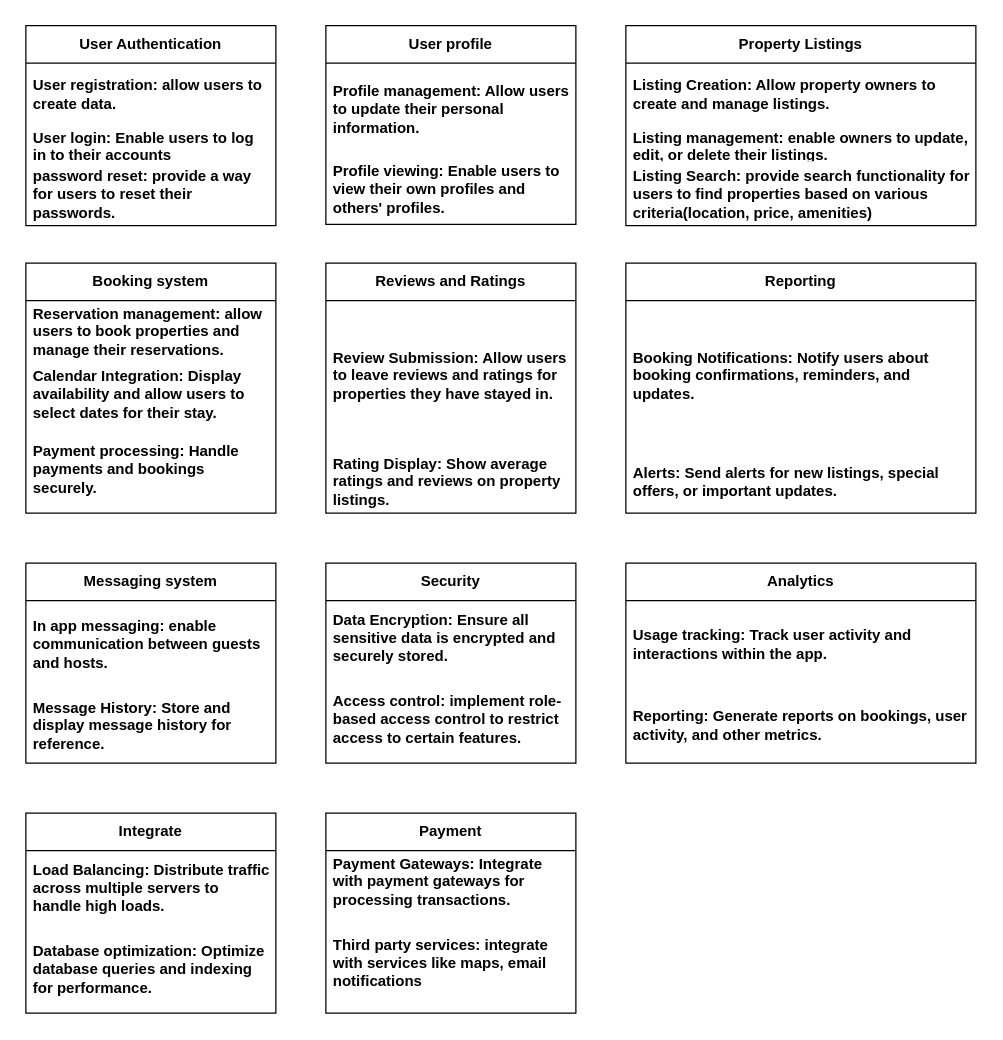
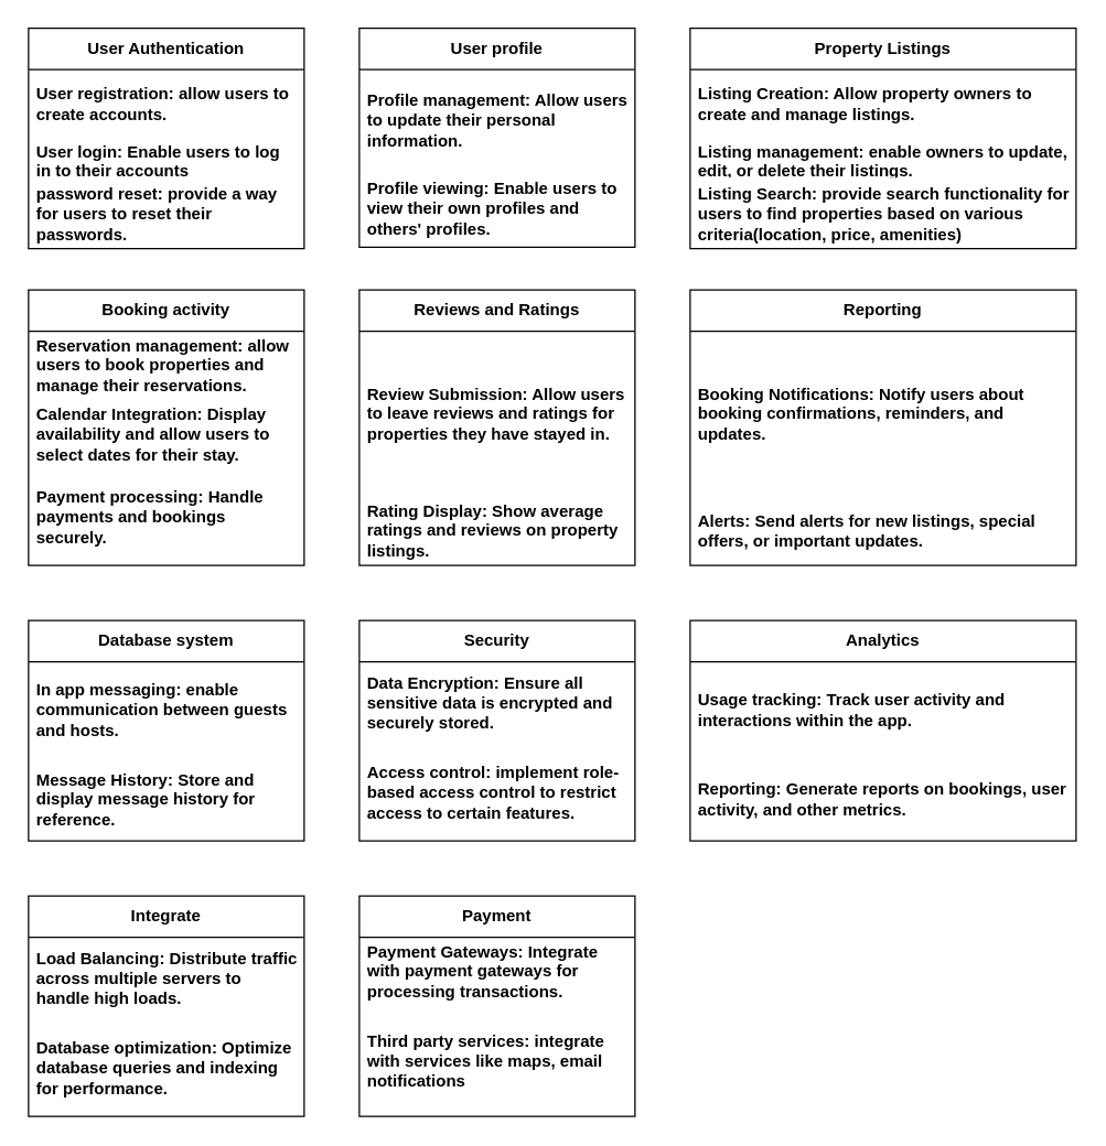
  <mxCell id="0" />
  <mxCell id="1" parent="0" />
  <mxCell id="2" value="User Authentication" style="swimlane;fontStyle=1;childLayout=stackLayout;horizontal=1;startSize=30;horizontalStack=0;resizeParent=1;resizeParentMax=0;resizeLast=0;collapsible=1;marginBottom=0;whiteSpace=wrap;html=1;" vertex="1" parent="1"><mxGeometry x="20" y="20" width="200" height="160" as="geometry" /></mxCell>
- <mxCell id="3" value="User registration: allow users to create data." style="text;strokeColor=none;fillColor=none;align=left;verticalAlign=middle;spacingLeft=4;spacingRight=4;overflow=hidden;points=[[0,0.5],[1,0.5]];portConstraint=eastwest;rotatable=0;whiteSpace=wrap;html=1;fontStyle=1" vertex="1" parent="2"><mxGeometry y="30" width="200" height="50" as="geometry" /></mxCell>
+ <mxCell id="3" value="User registration: allow users to create accounts." style="text;strokeColor=none;fillColor=none;align=left;verticalAlign=middle;spacingLeft=4;spacingRight=4;overflow=hidden;points=[[0,0.5],[1,0.5]];portConstraint=eastwest;rotatable=0;whiteSpace=wrap;html=1;fontStyle=1" vertex="1" parent="2"><mxGeometry y="30" width="200" height="50" as="geometry" /></mxCell>
  <mxCell id="4" value="User login: Enable users to log in to their accounts" style="text;strokeColor=none;fillColor=none;align=left;verticalAlign=middle;spacingLeft=4;spacingRight=4;overflow=hidden;points=[[0,0.5],[1,0.5]];portConstraint=eastwest;rotatable=0;whiteSpace=wrap;html=1;fontStyle=1" vertex="1" parent="2"><mxGeometry y="80" width="200" height="30" as="geometry" /></mxCell>
  <mxCell id="5" value="&lt;b&gt;password reset: provide a way for users to reset their passwords.&lt;/b&gt;" style="text;strokeColor=none;fillColor=none;align=left;verticalAlign=middle;spacingLeft=4;spacingRight=4;overflow=hidden;points=[[0,0.5],[1,0.5]];portConstraint=eastwest;rotatable=0;whiteSpace=wrap;html=1;" vertex="1" parent="2"><mxGeometry y="110" width="200" height="50" as="geometry" /></mxCell>
  <mxCell id="6" value="User profile" style="swimlane;fontStyle=1;childLayout=stackLayout;horizontal=1;startSize=30;horizontalStack=0;resizeParent=1;resizeParentMax=0;resizeLast=0;collapsible=1;marginBottom=0;whiteSpace=wrap;html=1;" vertex="1" parent="1"><mxGeometry x="260" y="20" width="200" height="159" as="geometry" /></mxCell>
  <mxCell id="7" value="Profile management: Allow users to update their personal information." style="text;strokeColor=none;fillColor=none;align=left;verticalAlign=middle;spacingLeft=4;spacingRight=4;overflow=hidden;points=[[0,0.5],[1,0.5]];portConstraint=eastwest;rotatable=0;whiteSpace=wrap;html=1;fontStyle=1" vertex="1" parent="6"><mxGeometry y="30" width="200" height="73" as="geometry" /></mxCell>
  <mxCell id="8" value="Profile viewing: Enable users to view their own profiles and others' profiles." style="text;strokeColor=none;fillColor=none;align=left;verticalAlign=middle;spacingLeft=4;spacingRight=4;overflow=hidden;points=[[0,0.5],[1,0.5]];portConstraint=eastwest;rotatable=0;whiteSpace=wrap;html=1;fontStyle=1" vertex="1" parent="6"><mxGeometry y="103" width="200" height="56" as="geometry" /></mxCell>
  <mxCell id="9" value="Property Listings" style="swimlane;fontStyle=1;childLayout=stackLayout;horizontal=1;startSize=30;horizontalStack=0;resizeParent=1;resizeParentMax=0;resizeLast=0;collapsible=1;marginBottom=0;whiteSpace=wrap;html=1;" vertex="1" parent="1"><mxGeometry x="500" y="20" width="280" height="160" as="geometry" /></mxCell>
  <mxCell id="10" value="Listing Creation: Allow property owners to create and manage listings." style="text;strokeColor=none;fillColor=none;align=left;verticalAlign=middle;spacingLeft=4;spacingRight=4;overflow=hidden;points=[[0,0.5],[1,0.5]];portConstraint=eastwest;rotatable=0;whiteSpace=wrap;html=1;fontStyle=1" vertex="1" parent="9"><mxGeometry y="30" width="280" height="50" as="geometry" /></mxCell>
  <mxCell id="11" value="Listing management: enable owners to update, edit, or delete their listings." style="text;strokeColor=none;fillColor=none;align=left;verticalAlign=middle;spacingLeft=4;spacingRight=4;overflow=hidden;points=[[0,0.5],[1,0.5]];portConstraint=eastwest;rotatable=0;whiteSpace=wrap;html=1;fontStyle=1" vertex="1" parent="9"><mxGeometry y="80" width="280" height="30" as="geometry" /></mxCell>
  <mxCell id="12" value="Listing Search: provide search functionality for users to find properties based on various criteria(location, price, amenities)" style="text;strokeColor=none;fillColor=none;align=left;verticalAlign=middle;spacingLeft=4;spacingRight=4;overflow=hidden;points=[[0,0.5],[1,0.5]];portConstraint=eastwest;rotatable=0;whiteSpace=wrap;html=1;fontStyle=1" vertex="1" parent="9"><mxGeometry y="110" width="280" height="50" as="geometry" /></mxCell>
- <mxCell id="13" value="Booking system" style="swimlane;fontStyle=1;childLayout=stackLayout;horizontal=1;startSize=30;horizontalStack=0;resizeParent=1;resizeParentMax=0;resizeLast=0;collapsible=1;marginBottom=0;whiteSpace=wrap;html=1;" vertex="1" parent="1"><mxGeometry x="20" y="210" width="200" height="200" as="geometry" /></mxCell>
+ <mxCell id="13" value="Booking activity" style="swimlane;fontStyle=1;childLayout=stackLayout;horizontal=1;startSize=30;horizontalStack=0;resizeParent=1;resizeParentMax=0;resizeLast=0;collapsible=1;marginBottom=0;whiteSpace=wrap;html=1;" vertex="1" parent="1"><mxGeometry x="20" y="210" width="200" height="200" as="geometry" /></mxCell>
  <mxCell id="14" value="Reservation management: allow users to book properties and manage their reservations." style="text;strokeColor=none;fillColor=none;align=left;verticalAlign=middle;spacingLeft=4;spacingRight=4;overflow=hidden;points=[[0,0.5],[1,0.5]];portConstraint=eastwest;rotatable=0;whiteSpace=wrap;html=1;fontStyle=1" vertex="1" parent="13"><mxGeometry y="30" width="200" height="50" as="geometry" /></mxCell>
  <mxCell id="15" value="Calendar Integration: Display availability and allow users to select dates for their stay." style="text;strokeColor=none;fillColor=none;align=left;verticalAlign=middle;spacingLeft=4;spacingRight=4;overflow=hidden;points=[[0,0.5],[1,0.5]];portConstraint=eastwest;rotatable=0;whiteSpace=wrap;html=1;fontStyle=1" vertex="1" parent="13"><mxGeometry y="80" width="200" height="50" as="geometry" /></mxCell>
  <mxCell id="16" value="Payment processing: Handle payments and bookings securely." style="text;strokeColor=none;fillColor=none;align=left;verticalAlign=middle;spacingLeft=4;spacingRight=4;overflow=hidden;points=[[0,0.5],[1,0.5]];portConstraint=eastwest;rotatable=0;whiteSpace=wrap;html=1;fontStyle=1" vertex="1" parent="13"><mxGeometry y="130" width="200" height="70" as="geometry" /></mxCell>
  <mxCell id="17" value="Reviews and Ratings" style="swimlane;fontStyle=1;childLayout=stackLayout;horizontal=1;startSize=30;horizontalStack=0;resizeParent=1;resizeParentMax=0;resizeLast=0;collapsible=1;marginBottom=0;whiteSpace=wrap;html=1;" vertex="1" parent="1"><mxGeometry x="260" y="210" width="200" height="200" as="geometry" /></mxCell>
  <mxCell id="18" value="Review Submission: Allow users to leave reviews and ratings for properties they have stayed in." style="text;strokeColor=none;fillColor=none;align=left;verticalAlign=middle;spacingLeft=4;spacingRight=4;overflow=hidden;points=[[0,0.5],[1,0.5]];portConstraint=eastwest;rotatable=0;whiteSpace=wrap;html=1;fontStyle=1" vertex="1" parent="17"><mxGeometry y="30" width="200" height="120" as="geometry" /></mxCell>
  <mxCell id="19" value="Rating Display: Show average ratings and reviews on property listings." style="text;strokeColor=none;fillColor=none;align=left;verticalAlign=middle;spacingLeft=4;spacingRight=4;overflow=hidden;points=[[0,0.5],[1,0.5]];portConstraint=eastwest;rotatable=0;whiteSpace=wrap;html=1;fontStyle=1" vertex="1" parent="17"><mxGeometry y="150" width="200" height="50" as="geometry" /></mxCell>
  <mxCell id="20" value="Reporting" style="swimlane;fontStyle=1;childLayout=stackLayout;horizontal=1;startSize=30;horizontalStack=0;resizeParent=1;resizeParentMax=0;resizeLast=0;collapsible=1;marginBottom=0;whiteSpace=wrap;html=1;" vertex="1" parent="1"><mxGeometry x="500" y="210" width="280" height="200" as="geometry" /></mxCell>
  <mxCell id="21" value="Booking Notifications: Notify users about booking confirmations, reminders, and updates." style="text;strokeColor=none;fillColor=none;align=left;verticalAlign=middle;spacingLeft=4;spacingRight=4;overflow=hidden;points=[[0,0.5],[1,0.5]];portConstraint=eastwest;rotatable=0;whiteSpace=wrap;html=1;fontStyle=1" vertex="1" parent="20"><mxGeometry y="30" width="280" height="120" as="geometry" /></mxCell>
  <mxCell id="22" value="Alerts: Send alerts for new listings, special offers, or important updates." style="text;strokeColor=none;fillColor=none;align=left;verticalAlign=middle;spacingLeft=4;spacingRight=4;overflow=hidden;points=[[0,0.5],[1,0.5]];portConstraint=eastwest;rotatable=0;whiteSpace=wrap;html=1;fontStyle=1" vertex="1" parent="20"><mxGeometry y="150" width="280" height="50" as="geometry" /></mxCell>
- <mxCell id="23" value="Messaging system" style="swimlane;fontStyle=1;childLayout=stackLayout;horizontal=1;startSize=30;horizontalStack=0;resizeParent=1;resizeParentMax=0;resizeLast=0;collapsible=1;marginBottom=0;whiteSpace=wrap;html=1;" vertex="1" parent="1"><mxGeometry x="20" y="450" width="200" height="160" as="geometry" /></mxCell>
+ <mxCell id="23" value="Database system" style="swimlane;fontStyle=1;childLayout=stackLayout;horizontal=1;startSize=30;horizontalStack=0;resizeParent=1;resizeParentMax=0;resizeLast=0;collapsible=1;marginBottom=0;whiteSpace=wrap;html=1;" vertex="1" parent="1"><mxGeometry x="20" y="450" width="200" height="160" as="geometry" /></mxCell>
  <mxCell id="24" value="In app messaging: enable communication between guests and hosts." style="text;strokeColor=none;fillColor=none;align=left;verticalAlign=middle;spacingLeft=4;spacingRight=4;overflow=hidden;points=[[0,0.5],[1,0.5]];portConstraint=eastwest;rotatable=0;whiteSpace=wrap;html=1;fontStyle=1" vertex="1" parent="23"><mxGeometry y="30" width="200" height="70" as="geometry" /></mxCell>
  <mxCell id="25" value="Message History: Store and display message history for reference." style="text;strokeColor=none;fillColor=none;align=left;verticalAlign=middle;spacingLeft=4;spacingRight=4;overflow=hidden;points=[[0,0.5],[1,0.5]];portConstraint=eastwest;rotatable=0;whiteSpace=wrap;html=1;fontStyle=1" vertex="1" parent="23"><mxGeometry y="100" width="200" height="60" as="geometry" /></mxCell>
  <mxCell id="26" value="Security" style="swimlane;fontStyle=1;childLayout=stackLayout;horizontal=1;startSize=30;horizontalStack=0;resizeParent=1;resizeParentMax=0;resizeLast=0;collapsible=1;marginBottom=0;whiteSpace=wrap;html=1;" vertex="1" parent="1"><mxGeometry x="260" y="450" width="200" height="160" as="geometry" /></mxCell>
  <mxCell id="27" value="Data Encryption: Ensure all sensitive data is encrypted and securely stored." style="text;strokeColor=none;fillColor=none;align=left;verticalAlign=middle;spacingLeft=4;spacingRight=4;overflow=hidden;points=[[0,0.5],[1,0.5]];portConstraint=eastwest;rotatable=0;whiteSpace=wrap;html=1;fontStyle=1" vertex="1" parent="26"><mxGeometry y="30" width="200" height="60" as="geometry" /></mxCell>
  <mxCell id="28" value="Access control: implement role-based access control to restrict access to certain features." style="text;strokeColor=none;fillColor=none;align=left;verticalAlign=middle;spacingLeft=4;spacingRight=4;overflow=hidden;points=[[0,0.5],[1,0.5]];portConstraint=eastwest;rotatable=0;whiteSpace=wrap;html=1;fontStyle=1" vertex="1" parent="26"><mxGeometry y="90" width="200" height="70" as="geometry" /></mxCell>
  <mxCell id="29" value="Analytics" style="swimlane;fontStyle=1;childLayout=stackLayout;horizontal=1;startSize=30;horizontalStack=0;resizeParent=1;resizeParentMax=0;resizeLast=0;collapsible=1;marginBottom=0;whiteSpace=wrap;html=1;" vertex="1" parent="1"><mxGeometry x="500" y="450" width="280" height="160" as="geometry" /></mxCell>
  <mxCell id="30" value="Usage tracking: Track user activity and interactions within the app." style="text;strokeColor=none;fillColor=none;align=left;verticalAlign=middle;spacingLeft=4;spacingRight=4;overflow=hidden;points=[[0,0.5],[1,0.5]];portConstraint=eastwest;rotatable=0;whiteSpace=wrap;html=1;fontStyle=1" vertex="1" parent="29"><mxGeometry y="30" width="280" height="70" as="geometry" /></mxCell>
  <mxCell id="31" value="Reporting: Generate reports on bookings, user activity, and other metrics." style="text;strokeColor=none;fillColor=none;align=left;verticalAlign=middle;spacingLeft=4;spacingRight=4;overflow=hidden;points=[[0,0.5],[1,0.5]];portConstraint=eastwest;rotatable=0;whiteSpace=wrap;html=1;fontStyle=1" vertex="1" parent="29"><mxGeometry y="100" width="280" height="60" as="geometry" /></mxCell>
  <mxCell id="32" value="Integrate" style="swimlane;fontStyle=1;childLayout=stackLayout;horizontal=1;startSize=30;horizontalStack=0;resizeParent=1;resizeParentMax=0;resizeLast=0;collapsible=1;marginBottom=0;whiteSpace=wrap;html=1;" vertex="1" parent="1"><mxGeometry x="20" y="650" width="200" height="160" as="geometry" /></mxCell>
  <mxCell id="33" value="Load Balancing: Distribute traffic across multiple servers to handle high loads." style="text;strokeColor=none;fillColor=none;align=left;verticalAlign=middle;spacingLeft=4;spacingRight=4;overflow=hidden;points=[[0,0.5],[1,0.5]];portConstraint=eastwest;rotatable=0;whiteSpace=wrap;html=1;fontStyle=1" vertex="1" parent="32"><mxGeometry y="30" width="200" height="60" as="geometry" /></mxCell>
  <mxCell id="34" value="Database optimization: Optimize database queries and indexing for performance." style="text;strokeColor=none;fillColor=none;align=left;verticalAlign=middle;spacingLeft=4;spacingRight=4;overflow=hidden;points=[[0,0.5],[1,0.5]];portConstraint=eastwest;rotatable=0;whiteSpace=wrap;html=1;fontStyle=1" vertex="1" parent="32"><mxGeometry y="90" width="200" height="70" as="geometry" /></mxCell>
  <mxCell id="35" value="Payment" style="swimlane;fontStyle=1;childLayout=stackLayout;horizontal=1;startSize=30;horizontalStack=0;resizeParent=1;resizeParentMax=0;resizeLast=0;collapsible=1;marginBottom=0;whiteSpace=wrap;html=1;" vertex="1" parent="1"><mxGeometry x="260" y="650" width="200" height="160" as="geometry" /></mxCell>
  <mxCell id="36" value="Payment Gateways: Integrate with payment gateways for processing transactions." style="text;strokeColor=none;fillColor=none;align=left;verticalAlign=middle;spacingLeft=4;spacingRight=4;overflow=hidden;points=[[0,0.5],[1,0.5]];portConstraint=eastwest;rotatable=0;whiteSpace=wrap;html=1;fontStyle=1" vertex="1" parent="35"><mxGeometry y="30" width="200" height="50" as="geometry" /></mxCell>
  <mxCell id="37" value="Third party services: integrate with services like maps, email notifications" style="text;strokeColor=none;fillColor=none;align=left;verticalAlign=middle;spacingLeft=4;spacingRight=4;overflow=hidden;points=[[0,0.5],[1,0.5]];portConstraint=eastwest;rotatable=0;whiteSpace=wrap;html=1;fontStyle=1" vertex="1" parent="35"><mxGeometry y="80" width="200" height="80" as="geometry" /></mxCell>
